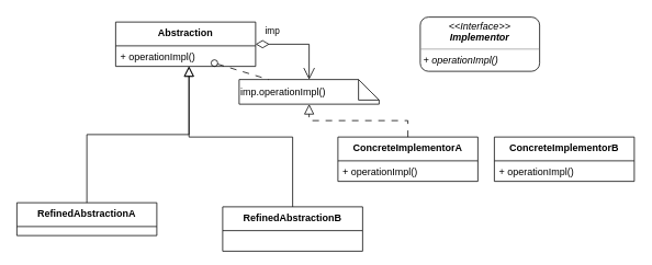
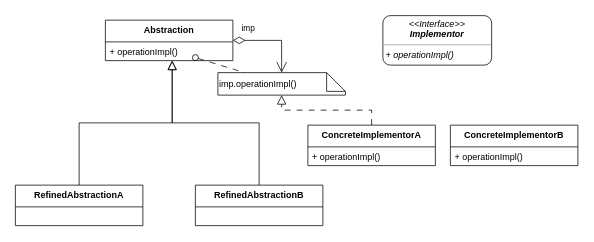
  <mxCell id="0" />
  <mxCell id="1" parent="0" />
- <mxCell id="2" value="RefinedAbstractionA" style="swimlane;fontStyle=1;align=center;verticalAlign=top;childLayout=stackLayout;horizontal=1;startSize=29;horizontalStack=0;resizeParent=1;resizeParentMax=0;resizeLast=0;collapsible=1;marginBottom=0;" parent="1" vertex="1"><mxGeometry x="20" y="246" width="170" height="40" as="geometry" /></mxCell>
+ <mxCell id="2" value="RefinedAbstractionA" style="swimlane;fontStyle=1;align=center;verticalAlign=top;childLayout=stackLayout;horizontal=1;startSize=29;horizontalStack=0;resizeParent=1;resizeParentMax=0;resizeLast=0;collapsible=1;marginBottom=0;" parent="1" vertex="1"><mxGeometry x="20" y="246" width="170" height="54" as="geometry" /></mxCell>
  <mxCell id="3" value="&lt;div&gt;imp.operationImpl()&lt;/div&gt;" style="shape=note2;boundedLbl=1;whiteSpace=wrap;html=1;size=25;verticalAlign=middle;align=left;labelPosition=center;verticalLabelPosition=middle;" parent="1" vertex="1"><mxGeometry x="290" y="96" width="170" height="30" as="geometry" /></mxCell>
  <mxCell id="4" value="ConcreteImplementorA" style="swimlane;fontStyle=1;align=center;verticalAlign=top;childLayout=stackLayout;horizontal=1;startSize=29;horizontalStack=0;resizeParent=1;resizeParentMax=0;resizeLast=0;collapsible=1;marginBottom=0;" parent="1" vertex="1"><mxGeometry x="410" y="166" width="170" height="54" as="geometry" /></mxCell>
  <mxCell id="5" value="+ operationImpl()" style="text;strokeColor=none;fillColor=none;align=left;verticalAlign=top;spacingLeft=4;spacingRight=4;overflow=hidden;rotatable=0;points=[[0,0.5],[1,0.5]];portConstraint=eastwest;fontStyle=0" parent="4" vertex="1"><mxGeometry y="29" width="170" height="25" as="geometry" /></mxCell>
  <mxCell id="6" value="" style="endArrow=block;endSize=10;endFill=0;shadow=0;strokeWidth=1;rounded=0;edgeStyle=elbowEdgeStyle;elbow=vertical;labelBackgroundColor=none;fontColor=default;exitX=0.5;exitY=0;exitDx=0;exitDy=0;entryX=0.524;entryY=1;entryDx=0;entryDy=0;entryPerimeter=0;" parent="1" source="2" target="16" edge="1"><mxGeometry width="160" relative="1" as="geometry"><mxPoint x="210" y="146" as="sourcePoint" /><mxPoint x="217.5" y="83" as="targetPoint" /></mxGeometry></mxCell>
  <mxCell id="7" value="&lt;p style=&quot;margin:0px;margin-top:4px;text-align:center;&quot;&gt;&lt;i&gt;&amp;lt;&amp;lt;Interface&amp;gt;&amp;gt;&lt;br&gt;&lt;b&gt;Implementor&lt;/b&gt;&lt;/i&gt;&lt;/p&gt;&lt;hr size=&quot;1&quot;&gt;&lt;p style=&quot;margin:0px;margin-left:4px;&quot;&gt;&lt;/p&gt;&lt;p style=&quot;margin:0px;margin-left:4px;&quot;&gt;&lt;i&gt;+ operationImpl()&lt;/i&gt;&lt;br&gt;&lt;/p&gt;" style="verticalAlign=top;align=left;overflow=fill;fontSize=12;fontFamily=Helvetica;html=1;rounded=1;" parent="1" vertex="1"><mxGeometry x="510" y="20.01" width="145" height="65.99" as="geometry" /></mxCell>
  <mxCell id="8" value="imp" style="endArrow=open;html=1;endSize=12;startArrow=diamondThin;startSize=14;startFill=0;edgeStyle=orthogonalEdgeStyle;align=left;verticalAlign=bottom;rounded=0;exitX=1;exitY=0.5;exitDx=0;exitDy=0;" parent="1" source="15" target="3" edge="1"><mxGeometry x="-0.806" y="7" relative="1" as="geometry"><mxPoint x="316" y="53" as="sourcePoint" /><mxPoint x="470" y="216" as="targetPoint" /><mxPoint as="offset" /></mxGeometry></mxCell>
  <mxCell id="9" value="" style="html=1;verticalAlign=bottom;labelBackgroundColor=none;startArrow=oval;startFill=0;startSize=8;endArrow=none;rounded=0;dashed=1;dashPattern=8 8;" parent="1" target="3" edge="1"><mxGeometry x="-0.055" y="19" relative="1" as="geometry"><mxPoint x="260" y="76" as="sourcePoint" /><mxPoint x="162" y="296" as="targetPoint" /><mxPoint x="-1" as="offset" /></mxGeometry></mxCell>
  <mxCell id="10" value="ConcreteImplementorB" style="swimlane;fontStyle=1;align=center;verticalAlign=top;childLayout=stackLayout;horizontal=1;startSize=29;horizontalStack=0;resizeParent=1;resizeParentMax=0;resizeLast=0;collapsible=1;marginBottom=0;" parent="1" vertex="1"><mxGeometry x="600" y="166" width="170" height="54" as="geometry" /></mxCell>
  <mxCell id="11" value="+ operationImpl()" style="text;strokeColor=none;fillColor=none;align=left;verticalAlign=top;spacingLeft=4;spacingRight=4;overflow=hidden;rotatable=0;points=[[0,0.5],[1,0.5]];portConstraint=eastwest;fontStyle=0" parent="10" vertex="1"><mxGeometry y="29" width="170" height="25" as="geometry" /></mxCell>
- <mxCell id="12" value="RefinedAbstractionB" style="swimlane;fontStyle=1;align=center;verticalAlign=top;childLayout=stackLayout;horizontal=1;startSize=29;horizontalStack=0;resizeParent=1;resizeParentMax=0;resizeLast=0;collapsible=1;marginBottom=0;" parent="1" vertex="1"><mxGeometry x="270" y="251" width="170" height="54" as="geometry" /></mxCell>
+ <mxCell id="12" value="RefinedAbstractionB" style="swimlane;fontStyle=1;align=center;verticalAlign=top;childLayout=stackLayout;horizontal=1;startSize=29;horizontalStack=0;resizeParent=1;resizeParentMax=0;resizeLast=0;collapsible=1;marginBottom=0;" parent="1" vertex="1"><mxGeometry x="260" y="246" width="170" height="54" as="geometry" /></mxCell>
  <mxCell id="13" value="" style="endArrow=block;endSize=10;endFill=0;shadow=0;strokeWidth=1;rounded=0;edgeStyle=elbowEdgeStyle;elbow=vertical;labelBackgroundColor=none;fontColor=default;exitX=0.5;exitY=0;exitDx=0;exitDy=0;entryX=0.524;entryY=1;entryDx=0;entryDy=0;entryPerimeter=0;" parent="1" source="12" target="16" edge="1"><mxGeometry width="160" relative="1" as="geometry"><mxPoint x="105" y="256" as="sourcePoint" /><mxPoint x="217.5" y="83" as="targetPoint" /></mxGeometry></mxCell>
  <mxCell id="14" value="" style="endArrow=block;endSize=10;endFill=0;shadow=0;strokeWidth=1;rounded=0;edgeStyle=elbowEdgeStyle;elbow=vertical;dashed=1;dashPattern=8 8;labelBackgroundColor=none;fontColor=default;exitX=0.5;exitY=0;exitDx=0;exitDy=0;" parent="1" source="4" target="3" edge="1"><mxGeometry width="160" relative="1" as="geometry"><mxPoint x="715" y="176" as="sourcePoint" /><mxPoint x="570" y="86" as="targetPoint" /></mxGeometry></mxCell>
  <mxCell id="15" value="Abstraction" style="swimlane;fontStyle=1;align=center;verticalAlign=top;childLayout=stackLayout;horizontal=1;startSize=29;horizontalStack=0;resizeParent=1;resizeParentMax=0;resizeLast=0;collapsible=1;marginBottom=0;" vertex="1" parent="1"><mxGeometry x="140" y="26" width="170" height="54" as="geometry" /></mxCell>
  <mxCell id="16" value="+ operationImpl()" style="text;strokeColor=none;fillColor=none;align=left;verticalAlign=top;spacingLeft=4;spacingRight=4;overflow=hidden;rotatable=0;points=[[0,0.5],[1,0.5]];portConstraint=eastwest;fontStyle=0" vertex="1" parent="15"><mxGeometry y="29" width="170" height="25" as="geometry" /></mxCell>
